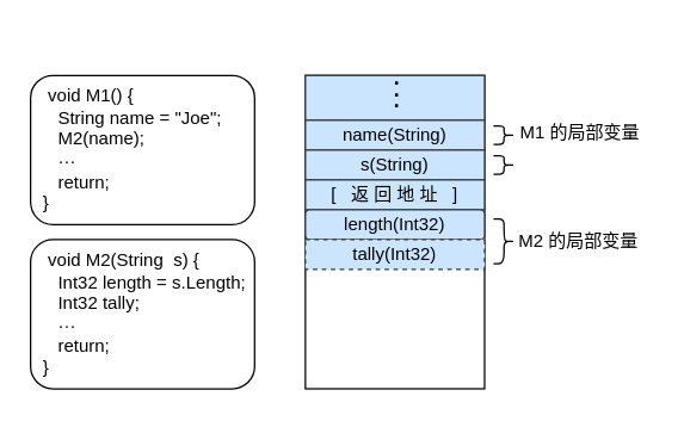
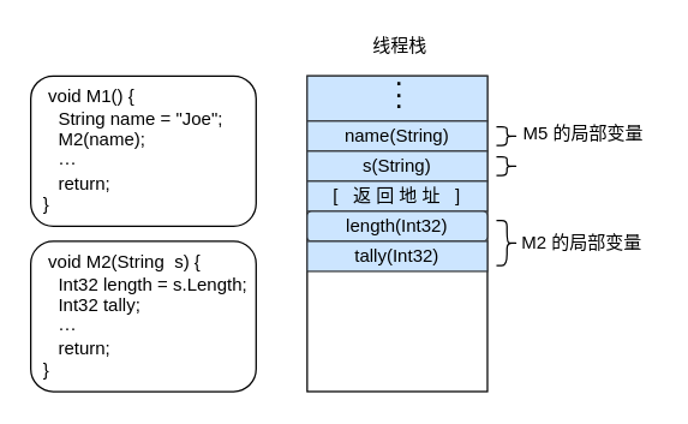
  <mxCell id="0" />
  <mxCell id="1" parent="0" />
  <mxCell id="2" value="&amp;nbsp; &amp;nbsp;void M1() {&lt;br&gt;&amp;nbsp; &amp;nbsp; &amp;nbsp;String name = &quot;Joe&quot;;&lt;br&gt;&amp;nbsp; &amp;nbsp; &amp;nbsp;M2(name);&lt;br&gt;&amp;nbsp; &amp;nbsp; &amp;nbsp;···&lt;br&gt;&amp;nbsp; &amp;nbsp; &amp;nbsp;return;&lt;br&gt;&amp;nbsp; }" style="rounded=1;whiteSpace=wrap;html=1;align=left;verticalAlign=middle;" vertex="1" parent="1"><mxGeometry x="20" y="50" width="150" height="100" as="geometry" /></mxCell>
  <mxCell id="3" value="" style="rounded=0;whiteSpace=wrap;html=1;" vertex="1" parent="1"><mxGeometry x="204" y="50" width="120" height="210" as="geometry" /></mxCell>
+ <mxCell id="4" value="线程栈" style="text;html=1;strokeColor=none;fillColor=none;align=center;verticalAlign=middle;whiteSpace=wrap;rounded=0;" vertex="1" parent="1"><mxGeometry x="246" y="20" width="40" height="20" as="geometry" /></mxCell>
  <mxCell id="5" value="" style="shape=curlyBracket;whiteSpace=wrap;html=1;rounded=1;rotation=-180;" vertex="1" parent="1"><mxGeometry x="330" y="83.75" width="14" height="12.5" as="geometry" /></mxCell>
- <mxCell id="6" value="M1 的局部变量" style="text;html=1;strokeColor=none;fillColor=none;align=left;verticalAlign=middle;whiteSpace=wrap;rounded=0;" vertex="1" parent="1"><mxGeometry x="346" y="79" width="90" height="20" as="geometry" /></mxCell>
+ <mxCell id="6" value="M5 的局部变量" style="text;html=1;strokeColor=none;fillColor=none;align=left;verticalAlign=middle;whiteSpace=wrap;rounded=0;" vertex="1" parent="1"><mxGeometry x="346" y="79" width="90" height="20" as="geometry" /></mxCell>
  <mxCell id="7" value="" style="rounded=0;whiteSpace=wrap;html=1;fillColor=#cce5ff;strokeColor=#36393d;" vertex="1" parent="1"><mxGeometry x="204" y="50" width="120" height="30" as="geometry" /></mxCell>
  <mxCell id="8" value="" style="group" vertex="1" connectable="0" parent="1"><mxGeometry x="246" y="46" width="40" height="37" as="geometry" /></mxCell>
  <mxCell id="9" value="&lt;b&gt;&lt;font style=&quot;font-size: 14px&quot;&gt;·&lt;/font&gt;&lt;/b&gt;" style="text;html=1;strokeColor=none;fillColor=none;align=center;verticalAlign=middle;whiteSpace=wrap;rounded=0;" vertex="1" parent="8"><mxGeometry width="40" height="20" as="geometry" /></mxCell>
  <mxCell id="10" value="&lt;b&gt;&lt;font style=&quot;font-size: 14px&quot;&gt;·&lt;/font&gt;&lt;/b&gt;" style="text;html=1;strokeColor=none;fillColor=none;align=center;verticalAlign=middle;whiteSpace=wrap;rounded=0;" vertex="1" parent="8"><mxGeometry y="8" width="40" height="20" as="geometry" /></mxCell>
  <mxCell id="11" value="&lt;b&gt;&lt;font style=&quot;font-size: 14px&quot;&gt;·&lt;/font&gt;&lt;/b&gt;" style="text;html=1;strokeColor=none;fillColor=none;align=center;verticalAlign=middle;whiteSpace=wrap;rounded=0;" vertex="1" parent="8"><mxGeometry y="15" width="40" height="20" as="geometry" /></mxCell>
  <mxCell id="12" value="name(String)" style="rounded=0;whiteSpace=wrap;html=1;fillColor=#cce5ff;strokeColor=#36393d;" vertex="1" parent="1"><mxGeometry x="204" y="80" width="120" height="20" as="geometry" /></mxCell>
  <mxCell id="13" value="&amp;nbsp; &amp;nbsp;void M2(String&amp;nbsp; s) {&lt;br&gt;&amp;nbsp; &amp;nbsp; &amp;nbsp;Int32 length = s.Length;&lt;br&gt;&amp;nbsp; &amp;nbsp; &amp;nbsp;Int32 tally;&lt;br&gt;&amp;nbsp; &amp;nbsp; &amp;nbsp;···&lt;br&gt;&amp;nbsp; &amp;nbsp; &amp;nbsp;return;&lt;br&gt;&amp;nbsp; }" style="rounded=1;whiteSpace=wrap;html=1;align=left;verticalAlign=middle;" vertex="1" parent="1"><mxGeometry x="20" y="160" width="150" height="100" as="geometry" /></mxCell>
  <mxCell id="14" value="s(String)" style="rounded=0;whiteSpace=wrap;html=1;fillColor=#cce5ff;strokeColor=#36393d;" vertex="1" parent="1"><mxGeometry x="204" y="100" width="120" height="20" as="geometry" /></mxCell>
  <mxCell id="15" value="" style="shape=curlyBracket;whiteSpace=wrap;html=1;rounded=1;rotation=-180;" vertex="1" parent="1"><mxGeometry x="330" y="103.75" width="14" height="12.5" as="geometry" /></mxCell>
  <mxCell id="16" value="[&amp;nbsp; &amp;nbsp;返 回 地 址&amp;nbsp; &amp;nbsp;]" style="rounded=0;whiteSpace=wrap;html=1;fillColor=#cce5ff;strokeColor=#36393d;" vertex="1" parent="1"><mxGeometry x="204" y="120" width="120" height="20" as="geometry" /></mxCell>
  <mxCell id="17" value="length(Int32)" style="whiteSpace=wrap;html=1;fillColor=#cce5ff;strokeColor=#36393d;rounded=1;" vertex="1" parent="1"><mxGeometry x="204" y="140" width="120" height="20" as="geometry" /></mxCell>
- <mxCell id="18" value="tally(Int32)" style="rounded=0;whiteSpace=wrap;html=1;fillColor=#cce5ff;strokeColor=#36393d;dashed=1;" vertex="1" parent="1"><mxGeometry x="204" y="160" width="120" height="20" as="geometry" /></mxCell>
+ <mxCell id="18" value="tally(Int32)" style="rounded=0;whiteSpace=wrap;html=1;fillColor=#cce5ff;strokeColor=#36393d;" vertex="1" parent="1"><mxGeometry x="204" y="160" width="120" height="20" as="geometry" /></mxCell>
  <mxCell id="19" value="" style="shape=curlyBracket;whiteSpace=wrap;html=1;rounded=1;rotation=-180;" vertex="1" parent="1"><mxGeometry x="330" y="146.25" width="14" height="30" as="geometry" /></mxCell>
  <mxCell id="20" value="M2 的局部变量" style="text;html=1;strokeColor=none;fillColor=none;align=left;verticalAlign=middle;whiteSpace=wrap;rounded=0;" vertex="1" parent="1"><mxGeometry x="345" y="151.25" width="90" height="20" as="geometry" /></mxCell>
